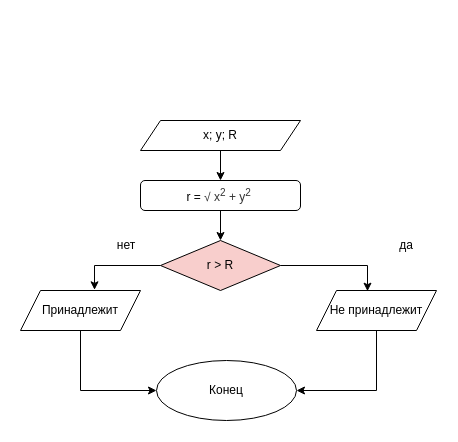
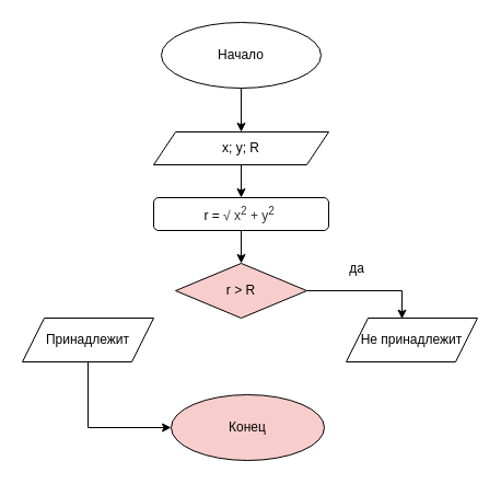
  <mxCell id="0" />
  <mxCell id="1" parent="0" />
+ <mxCell id="2" style="edgeStyle=orthogonalEdgeStyle;rounded=0;orthogonalLoop=1;jettySize=auto;html=1;exitX=0.5;exitY=1;exitDx=0;exitDy=0;entryX=0.5;entryY=0;entryDx=0;entryDy=0;" edge="1" parent="1" source="3" target="5"><mxGeometry relative="1" as="geometry"><mxPoint x="233" y="120" as="targetPoint" /></mxGeometry></mxCell>
+ <mxCell id="3" value="Начало" style="ellipse;whiteSpace=wrap;html=1;" vertex="1" parent="1"><mxGeometry x="147" y="20" width="146" height="60" as="geometry" /></mxCell>
  <mxCell id="4" value="" style="edgeStyle=orthogonalEdgeStyle;rounded=0;orthogonalLoop=1;jettySize=auto;html=1;" edge="1" parent="1" source="5" target="7"><mxGeometry relative="1" as="geometry" /></mxCell>
  <mxCell id="5" value="x; y; R" style="shape=parallelogram;perimeter=parallelogramPerimeter;whiteSpace=wrap;html=1;fixedSize=1;" vertex="1" parent="1"><mxGeometry x="140" y="120" width="160" height="30" as="geometry" /></mxCell>
  <mxCell id="6" value="" style="edgeStyle=orthogonalEdgeStyle;rounded=0;orthogonalLoop=1;jettySize=auto;html=1;fontSize=12;" edge="1" parent="1" source="7" target="10"><mxGeometry relative="1" as="geometry" /></mxCell>
  <mxCell id="7" value="r =&amp;nbsp;&lt;span style=&quot;color: rgb(51 , 51 , 51) ; font-family: &amp;#34;arial&amp;#34; , &amp;#34;helvetica&amp;#34; , sans-serif ; background-color: rgb(255 , 255 , 255)&quot;&gt;&lt;font style=&quot;font-size: 12px&quot;&gt;√ x&lt;sup&gt;2&lt;/sup&gt; + y&lt;sup&gt;2&amp;nbsp;&lt;br&gt;&lt;/sup&gt;&lt;/font&gt;&lt;/span&gt;" style="whiteSpace=wrap;html=1;rounded=1;" vertex="1" parent="1"><mxGeometry x="140" y="180" width="160" height="30" as="geometry" /></mxCell>
  <mxCell id="8" value="" style="edgeStyle=orthogonalEdgeStyle;rounded=0;orthogonalLoop=1;jettySize=auto;html=1;fontSize=12;entryX=0.425;entryY=0.017;entryDx=0;entryDy=0;entryPerimeter=0;" edge="1" parent="1" source="10" target="12"><mxGeometry relative="1" as="geometry" /></mxCell>
- <mxCell id="9" value="" style="edgeStyle=orthogonalEdgeStyle;rounded=0;orthogonalLoop=1;jettySize=auto;html=1;fontSize=12;entryX=0.617;entryY=-0.017;entryDx=0;entryDy=0;entryPerimeter=0;" edge="1" parent="1" source="10" target="14"><mxGeometry relative="1" as="geometry"><mxPoint x="76" y="280" as="targetPoint" /></mxGeometry></mxCell>
  <mxCell id="10" value="r &amp;gt; R" style="rhombus;whiteSpace=wrap;html=1;fillColor=#f8cecc;" vertex="1" parent="1"><mxGeometry x="160" y="240" width="120" height="50" as="geometry" /></mxCell>
- <mxCell id="11" style="edgeStyle=orthogonalEdgeStyle;rounded=0;orthogonalLoop=1;jettySize=auto;html=1;exitX=0.5;exitY=1;exitDx=0;exitDy=0;entryX=1;entryY=0.5;entryDx=0;entryDy=0;fontSize=12;" edge="1" parent="1" source="12" target="15"><mxGeometry relative="1" as="geometry" /></mxCell>
  <mxCell id="12" value="Не принадлежит" style="shape=parallelogram;perimeter=parallelogramPerimeter;whiteSpace=wrap;html=1;fixedSize=1;" vertex="1" parent="1"><mxGeometry x="316" y="290" width="120" height="40" as="geometry" /></mxCell>
  <mxCell id="13" style="edgeStyle=orthogonalEdgeStyle;rounded=0;orthogonalLoop=1;jettySize=auto;html=1;exitX=0.5;exitY=1;exitDx=0;exitDy=0;entryX=0;entryY=0.5;entryDx=0;entryDy=0;fontSize=12;" edge="1" parent="1" source="14" target="15"><mxGeometry relative="1" as="geometry" /></mxCell>
  <mxCell id="14" value="Принадлежит" style="shape=parallelogram;perimeter=parallelogramPerimeter;whiteSpace=wrap;html=1;fixedSize=1;" vertex="1" parent="1"><mxGeometry x="20" y="290" width="120" height="40" as="geometry" /></mxCell>
- <mxCell id="15" value="Конец" style="ellipse;whiteSpace=wrap;html=1;fontSize=12;align=center;" vertex="1" parent="1"><mxGeometry x="156" y="360" width="140" height="60" as="geometry" /></mxCell>
- <mxCell id="16" value="нет" style="text;html=1;strokeColor=none;fillColor=none;align=center;verticalAlign=middle;whiteSpace=wrap;rounded=0;fontSize=12;" vertex="1" parent="1"><mxGeometry x="96" y="230" width="60" height="30" as="geometry" /></mxCell>
- <mxCell id="17" value="да" style="text;html=1;strokeColor=none;fillColor=none;align=center;verticalAlign=middle;whiteSpace=wrap;rounded=0;fontSize=12;" vertex="1" parent="1"><mxGeometry x="376" y="230" width="60" height="30" as="geometry" /></mxCell>
+ <mxCell id="15" value="Конец" style="ellipse;whiteSpace=wrap;html=1;fontSize=12;align=center;fillColor=#f8cecc;" vertex="1" parent="1"><mxGeometry x="156" y="360" width="140" height="60" as="geometry" /></mxCell>
+ <mxCell id="17" value="да" style="text;html=1;strokeColor=none;fillColor=none;align=center;verticalAlign=middle;whiteSpace=wrap;rounded=0;fontSize=12;" vertex="1" parent="1"><mxGeometry x="296" y="230" width="60" height="30" as="geometry" /></mxCell>
